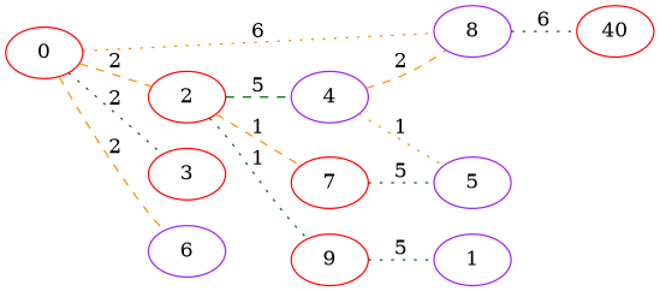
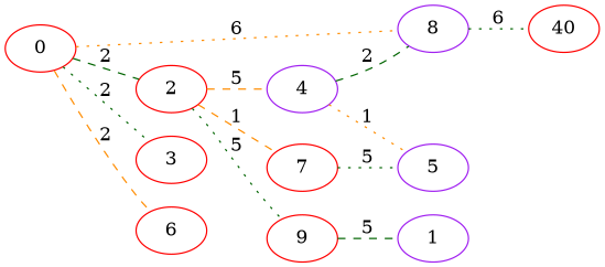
  graph {
    rankdir=LR
    node [color=red habit=3 x=1 y=8]
    edge [color=darkgreen style=dotted weight=2]
    0 [habit=6 x=5]
    2 [x=7 y=7]
    3 [base=2 habit=8]
-   6 [color=purple habit=1 x=4 y=10]
+   6 [habit=1 x=4 y=10]
    8 [color=purple habit=9 x=3 y=3]
    1 [color=purple habit=12 x=9 y=10]
    4 [base=1 color=purple habit=8 x=6 y=4]
    7 [habit=7 x=10 y=6]
    9 [habit=7 x=10]
    5 [color=purple x=9 y=4]
    n11 [habit=4 label=40 y=1]
-   0 -- 2 [color=darkorange label=2 style=dashed]
+   0 -- 2 [label=2 style=dashed]
    0 -- 3 [label=2]
    0 -- 6 [color=darkorange label=2 style=dashed]
    0 -- 8 [color=darkorange label=6 weight=6]
-   2 -- 4 [label=5 style=dashed weight=5]
+   2 -- 4 [color=darkorange label=5 style=dashed weight=5]
    2 -- 7 [color=darkorange label=1 style=dashed weight=1]
-   2 -- 9 [label=1 weight=1]
+   2 -- 9 [label=5 weight=1]
    8 -- n11 [label=6 weight=6]
-   4 -- 8 [color=darkorange label=2 style=dashed]
+   4 -- 8 [label=2 style=dashed]
    4 -- 5 [color=darkorange label=1 weight=1]
    7 -- 5 [label=5 weight=5]
-   9 -- 1 [label=5 weight=5]
+   9 -- 1 [label=5 style=dashed weight=5]
  }
